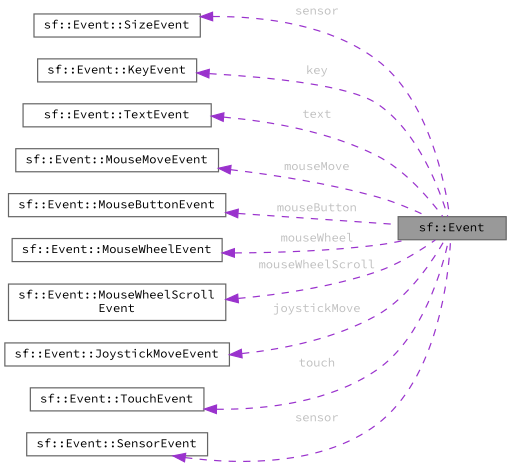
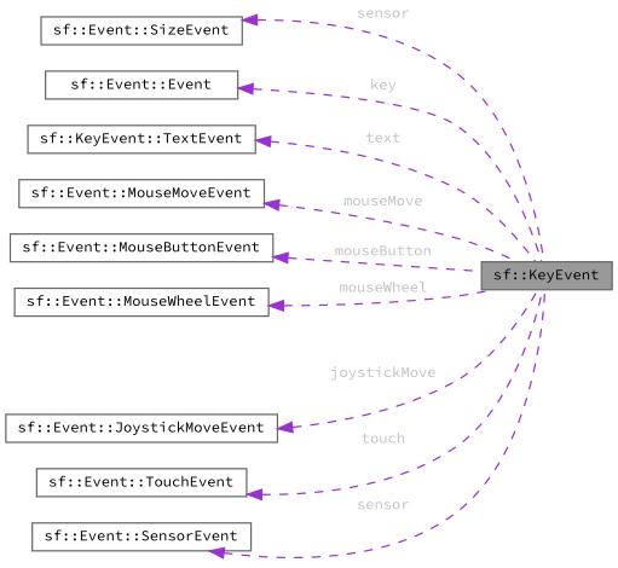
  digraph {
    fontname="Source Code Pro"
    rankdir=LR
    node [color=gray40 fillcolor=white fontname="Source Code Pro" fontsize=10 shape=box style=filled]
    edge [color=darkorchid3 dir=back fontcolor=grey fontname="Source Code Pro" fontsize=10 labelfontname=Helvetica labelfontsize=10 style=dashed]
-   n1 [fillcolor=grey60 fontcolor=black height=0.2 label="sf::Event" width=0.4]
+   n1 [fillcolor=grey60 fontcolor=black height=0.2 label="sf::KeyEvent" width=0.4]
    n2 [height=0.2 label="sf::Event::SizeEvent" width=0.4]
-   n3 [height=0.2 label="sf::Event::KeyEvent" width=0.4]
-   n4 [height=0.2 label="sf::Event::TextEvent" width=0.4]
+   n3 [height=0.2 label="sf::Event::Event" width=0.4]
+   n4 [height=0.2 label="sf::KeyEvent::TextEvent" width=0.4]
    n5 [height=0.2 label="sf::Event::MouseMoveEvent" width=0.4]
    n6 [height=0.2 label="sf::Event::MouseButtonEvent" width=0.4]
    n7 [height=0.2 label="sf::Event::MouseWheelEvent" width=0.4]
-   n8 [height=0.2 label="sf::Event::MouseWheelScroll\lEvent" width=0.4]
    n9 [height=0.2 label="sf::Event::JoystickMoveEvent" width=0.4]
    n10 [height=0.2 label="sf::Event::TouchEvent" width=0.4]
    n11 [height=0.2 label="sf::Event::SensorEvent" width=0.4]
    n2 -> n1 [label=" sensor"]
    n3 -> n1 [label=" key"]
    n4 -> n1 [label=" text"]
    n5 -> n1 [label=" mouseMove"]
    n6 -> n1 [label=" mouseButton"]
    n7 -> n1 [label=" mouseWheel"]
-   n8 -> n1 [label=" mouseWheelScroll"]
    n9 -> n1 [label=" joystickMove"]
    n10 -> n1 [label=" touch"]
    n11 -> n1 [label=" sensor"]
  }
